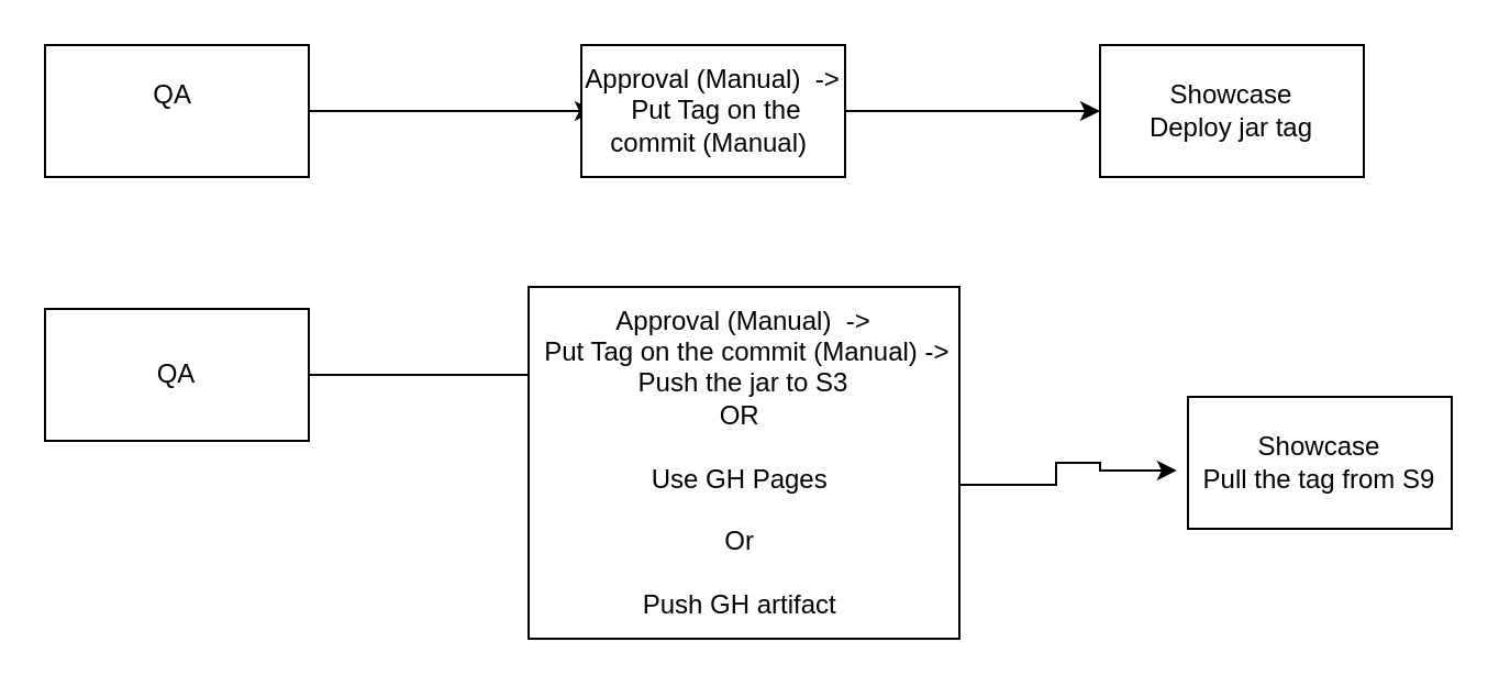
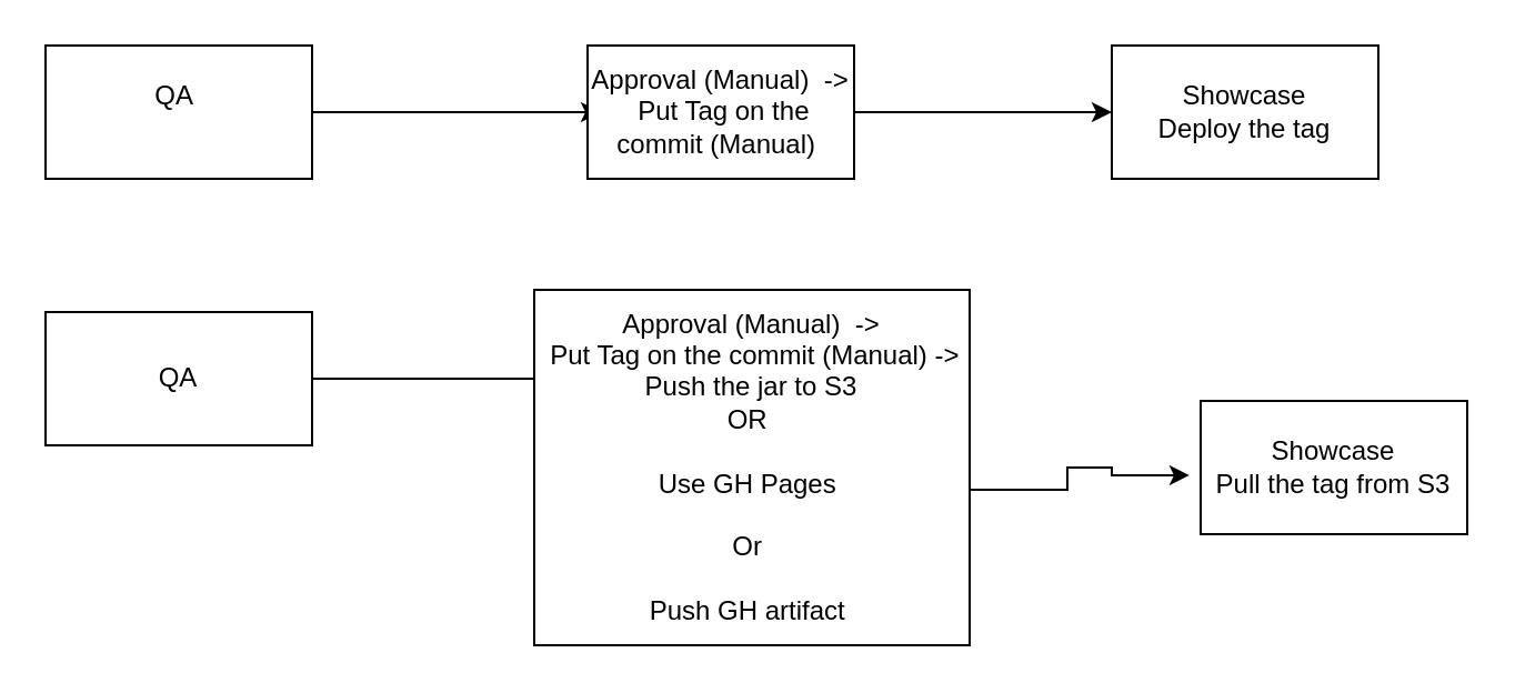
  <mxCell id="0" />
  <mxCell id="1" parent="0" />
  <mxCell id="2" style="edgeStyle=orthogonalEdgeStyle;rounded=0;orthogonalLoop=1;jettySize=auto;html=1;" edge="1" parent="1" source="3"><mxGeometry relative="1" as="geometry"><mxPoint x="270" y="50" as="targetPoint" /></mxGeometry></mxCell>
  <mxCell id="3" value="QA&amp;nbsp;&lt;br&gt;&amp;nbsp;&amp;nbsp;" style="rounded=0;whiteSpace=wrap;html=1;" vertex="1" parent="1"><mxGeometry x="20" y="20" width="120" height="60" as="geometry" /></mxCell>
  <mxCell id="4" style="edgeStyle=orthogonalEdgeStyle;rounded=0;orthogonalLoop=1;jettySize=auto;html=1;" edge="1" parent="1" source="5"><mxGeometry relative="1" as="geometry"><mxPoint x="500" y="50" as="targetPoint" /></mxGeometry></mxCell>
  <mxCell id="5" value="Approval (Manual)&amp;nbsp; -&amp;gt;&lt;br&gt;&amp;nbsp;Put Tag on the commit (Manual)&amp;nbsp;" style="rounded=0;whiteSpace=wrap;html=1;" vertex="1" parent="1"><mxGeometry x="264" y="20" width="120" height="60" as="geometry" /></mxCell>
- <mxCell id="6" value="Showcase&lt;br&gt;Deploy jar tag" style="rounded=0;whiteSpace=wrap;html=1;" vertex="1" parent="1"><mxGeometry x="500" y="20" width="120" height="60" as="geometry" /></mxCell>
+ <mxCell id="6" value="Showcase&lt;br&gt;Deploy the tag" style="rounded=0;whiteSpace=wrap;html=1;" vertex="1" parent="1"><mxGeometry x="500" y="20" width="120" height="60" as="geometry" /></mxCell>
  <mxCell id="7" style="edgeStyle=orthogonalEdgeStyle;rounded=0;orthogonalLoop=1;jettySize=auto;html=1;" edge="1" parent="1" source="8"><mxGeometry relative="1" as="geometry"><mxPoint x="270" y="170" as="targetPoint" /></mxGeometry></mxCell>
  <mxCell id="8" value="&amp;nbsp;QA&amp;nbsp;" style="rounded=0;whiteSpace=wrap;html=1;" vertex="1" parent="1"><mxGeometry x="20" y="140" width="120" height="60" as="geometry" /></mxCell>
  <mxCell id="9" style="edgeStyle=orthogonalEdgeStyle;rounded=0;orthogonalLoop=1;jettySize=auto;html=1;entryX=-0.042;entryY=0.558;entryDx=0;entryDy=0;entryPerimeter=0;" edge="1" parent="1" source="10" target="11"><mxGeometry relative="1" as="geometry"><mxPoint x="500" y="170" as="targetPoint" /><Array as="points"><mxPoint x="480" y="220" /><mxPoint x="480" y="210" /><mxPoint x="500" y="210" /><mxPoint x="500" y="214" /></Array></mxGeometry></mxCell>
  <mxCell id="10" value="Approval (Manual)&amp;nbsp; -&amp;gt;&lt;br style=&quot;border-color: var(--border-color);&quot;&gt;&amp;nbsp;Put Tag on the commit (Manual) -&amp;gt; Push the jar to S3&lt;br&gt;OR&amp;nbsp;&lt;br&gt;&lt;br&gt;Use GH Pages&amp;nbsp;&lt;br&gt;&lt;br&gt;Or&amp;nbsp;&lt;br&gt;&lt;br&gt;Push GH artifact&amp;nbsp;" style="rounded=0;whiteSpace=wrap;html=1;" vertex="1" parent="1"><mxGeometry x="240" y="130" width="196" height="160" as="geometry" /></mxCell>
- <mxCell id="11" value="Showcase&lt;br&gt;Pull the tag from S9" style="rounded=0;whiteSpace=wrap;html=1;" vertex="1" parent="1"><mxGeometry x="540" y="180" width="120" height="60" as="geometry" /></mxCell>
+ <mxCell id="11" value="Showcase&lt;br&gt;Pull the tag from S3" style="rounded=0;whiteSpace=wrap;html=1;" vertex="1" parent="1"><mxGeometry x="540" y="180" width="120" height="60" as="geometry" /></mxCell>
